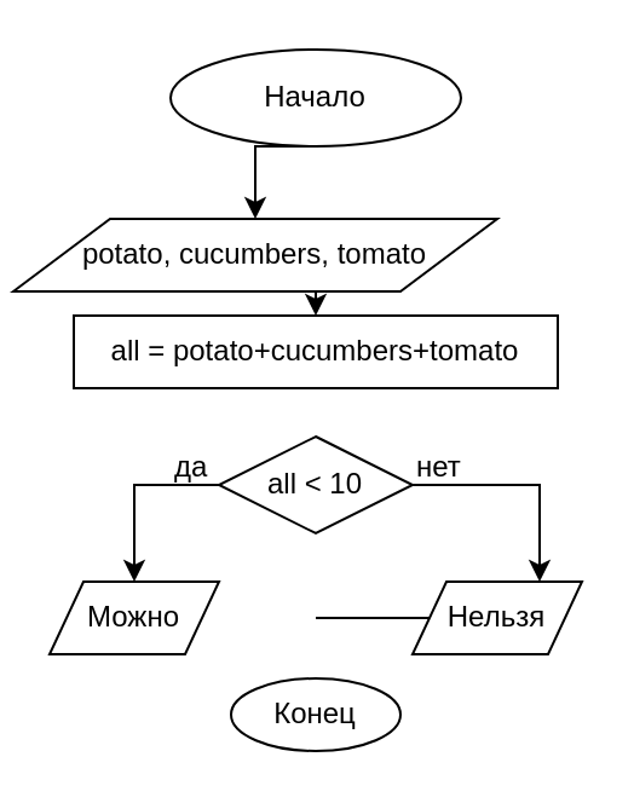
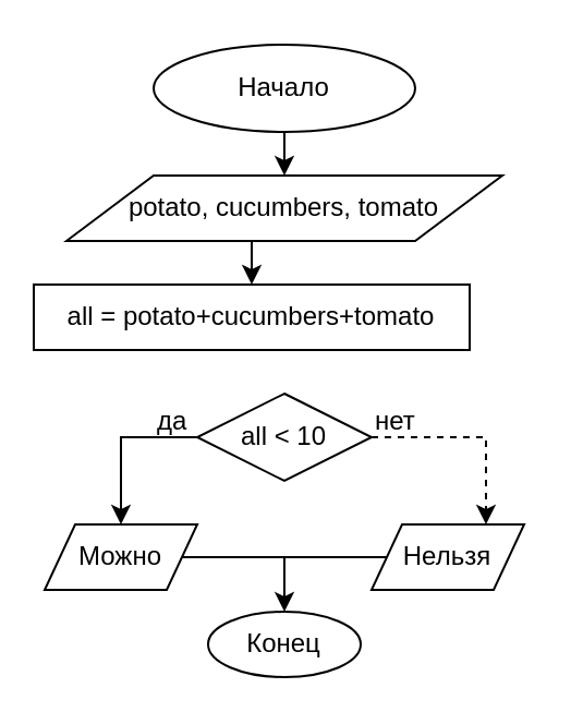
  <mxCell id="0" />
  <mxCell id="1" parent="0" />
  <mxCell id="2" style="edgeStyle=orthogonalEdgeStyle;rounded=0;orthogonalLoop=1;jettySize=auto;html=1;exitX=0.5;exitY=1;exitDx=0;exitDy=0;entryX=0.5;entryY=0;entryDx=0;entryDy=0;" edge="1" parent="1" source="3" target="5"><mxGeometry relative="1" as="geometry" /></mxCell>
  <mxCell id="3" value="Начало" style="ellipse;whiteSpace=wrap;html=1;" vertex="1" parent="1"><mxGeometry x="70" y="20" width="120" height="40" as="geometry" /></mxCell>
  <mxCell id="4" style="edgeStyle=orthogonalEdgeStyle;rounded=0;orthogonalLoop=1;jettySize=auto;html=1;exitX=0.5;exitY=1;exitDx=0;exitDy=0;entryX=0.5;entryY=0;entryDx=0;entryDy=0;" edge="1" parent="1" source="5" target="6"><mxGeometry relative="1" as="geometry" /></mxCell>
- <mxCell id="5" value="potato, cucumbers, tomato" style="shape=parallelogram;perimeter=parallelogramPerimeter;whiteSpace=wrap;html=1;" vertex="1" parent="1"><mxGeometry x="5" y="90" width="200" height="30" as="geometry" /></mxCell>
- <mxCell id="6" value="all = potato+cucumbers+tomato" style="rounded=0;whiteSpace=wrap;html=1;" vertex="1" parent="1"><mxGeometry x="30" y="130" width="200" height="30" as="geometry" /></mxCell>
+ <mxCell id="5" value="potato, cucumbers, tomato" style="shape=parallelogram;perimeter=parallelogramPerimeter;whiteSpace=wrap;html=1;" vertex="1" parent="1"><mxGeometry x="30" y="80" width="200" height="30" as="geometry" /></mxCell>
+ <mxCell id="6" value="all = potato+cucumbers+tomato" style="rounded=0;whiteSpace=wrap;html=1;" vertex="1" parent="1"><mxGeometry x="15" y="130" width="200" height="30" as="geometry" /></mxCell>
  <mxCell id="7" style="edgeStyle=orthogonalEdgeStyle;rounded=0;orthogonalLoop=1;jettySize=auto;html=1;exitX=0;exitY=0.5;exitDx=0;exitDy=0;" edge="1" parent="1" source="9" target="11"><mxGeometry relative="1" as="geometry" /></mxCell>
- <mxCell id="8" style="edgeStyle=orthogonalEdgeStyle;rounded=0;orthogonalLoop=1;jettySize=auto;html=1;exitX=1;exitY=0.5;exitDx=0;exitDy=0;entryX=0.75;entryY=0;entryDx=0;entryDy=0;" edge="1" parent="1" source="9" target="12"><mxGeometry relative="1" as="geometry" /></mxCell>
+ <mxCell id="8" style="edgeStyle=orthogonalEdgeStyle;rounded=0;orthogonalLoop=1;jettySize=auto;html=1;exitX=1;exitY=0.5;exitDx=0;exitDy=0;entryX=0.75;entryY=0;entryDx=0;entryDy=0;dashed=1;" edge="1" parent="1" source="9" target="12"><mxGeometry relative="1" as="geometry" /></mxCell>
  <mxCell id="9" value="all &amp;lt; 10" style="rhombus;whiteSpace=wrap;html=1;" vertex="1" parent="1"><mxGeometry x="90" y="180" width="80" height="40" as="geometry" /></mxCell>
+ <mxCell id="10" style="edgeStyle=orthogonalEdgeStyle;rounded=0;orthogonalLoop=1;jettySize=auto;html=1;exitX=1;exitY=0.5;exitDx=0;exitDy=0;entryX=0.5;entryY=0;entryDx=0;entryDy=0;" edge="1" parent="1" source="11" target="15"><mxGeometry relative="1" as="geometry" /></mxCell>
  <mxCell id="11" value="Можно" style="shape=parallelogram;perimeter=parallelogramPerimeter;whiteSpace=wrap;html=1;" vertex="1" parent="1"><mxGeometry x="20" y="240" width="70" height="30" as="geometry" /></mxCell>
  <mxCell id="12" value="Нельзя" style="shape=parallelogram;perimeter=parallelogramPerimeter;whiteSpace=wrap;html=1;" vertex="1" parent="1"><mxGeometry x="170" y="240" width="70" height="30" as="geometry" /></mxCell>
  <mxCell id="13" value="нет" style="text;html=1;resizable=0;points=[];autosize=1;align=left;verticalAlign=top;spacingTop=-4;" vertex="1" parent="1"><mxGeometry x="170" y="183" width="30" height="20" as="geometry" /></mxCell>
  <mxCell id="14" value="да" style="text;html=1;resizable=0;points=[];autosize=1;align=left;verticalAlign=top;spacingTop=-4;" vertex="1" parent="1"><mxGeometry x="70" y="183" width="30" height="20" as="geometry" /></mxCell>
  <mxCell id="15" value="Конец" style="ellipse;whiteSpace=wrap;html=1;" vertex="1" parent="1"><mxGeometry x="95" y="280" width="70" height="30" as="geometry" /></mxCell>
  <mxCell id="16" value="" style="endArrow=none;html=1;entryX=0;entryY=0.5;entryDx=0;entryDy=0;" edge="1" parent="1" target="12"><mxGeometry width="50" height="50" relative="1" as="geometry"><mxPoint x="130" y="255" as="sourcePoint" /><mxPoint x="70" y="330" as="targetPoint" /></mxGeometry></mxCell>
